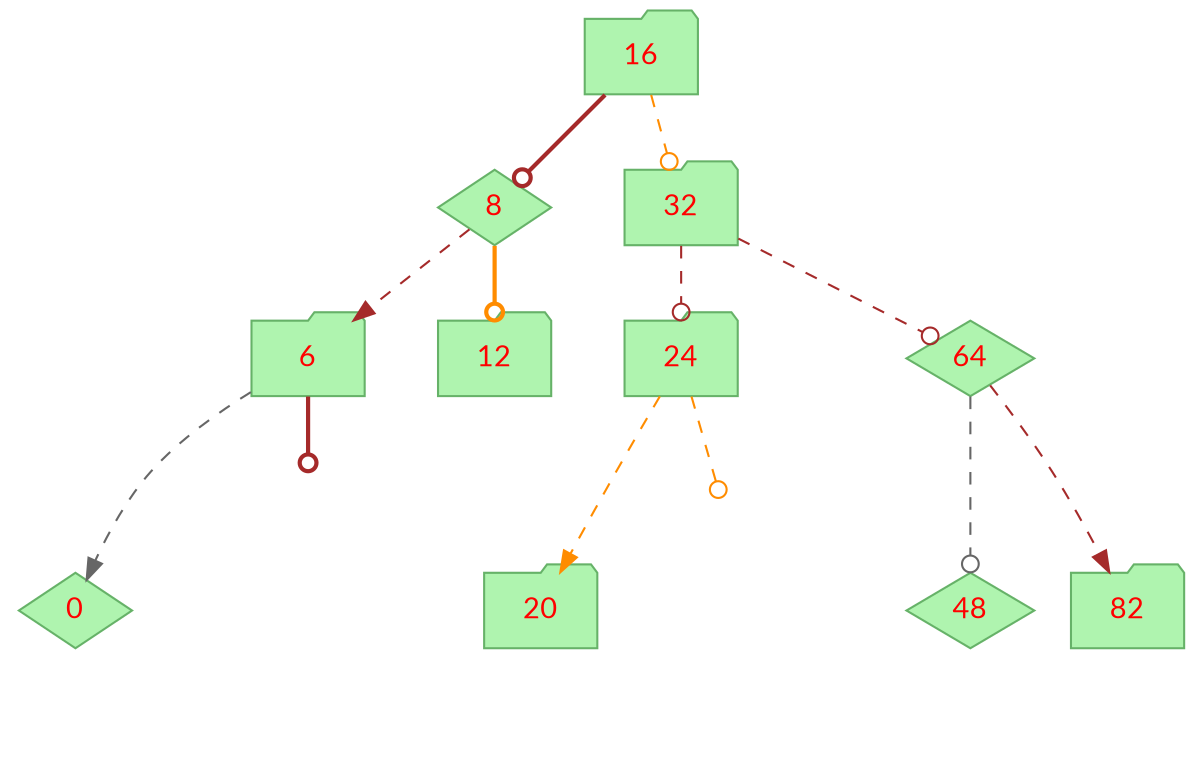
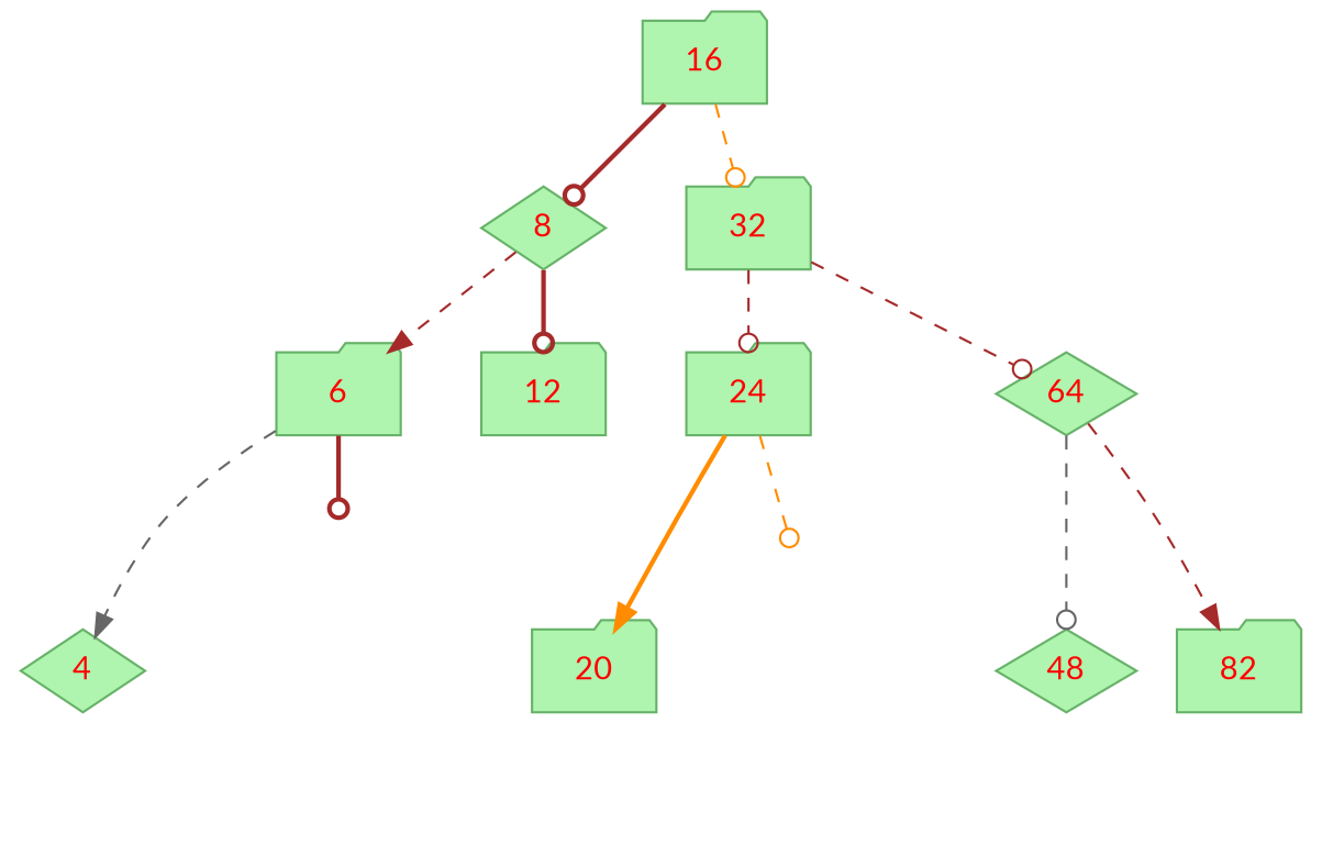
  digraph {
    fontname=Lato
    node [color="#66B268" fillcolor="#AFF4AF" fontcolor=red fontname=Lato shape=folder style=filled]
    edge [arrowhead=odot color=brown fontname=Lato style=dashed]
    n1 [label=16]
    n2 [label=8 shape=diamond]
    n3 [label=32]
    n4 [label=6]
    n5 [label=12]
    n6 [label=24]
    n7 [label=64 shape=diamond]
-   n8 [label=0 shape=diamond]
+   n8 [label=4 shape=diamond]
    l1555093762 [shape=circle style=invis]
    n10 [label=20]
    l99550389 [shape=circle style=invis]
    n12 [label=48 shape=diamond]
    n13 [label=82]
    n1 -> n2 [style=bold]
    n1 -> n3 [color=darkorange]
    n2 -> n4 [arrowhead=normal]
-   n2 -> n5 [color=darkorange style=bold]
+   n2 -> n5 [style=bold]
    n3 -> n6
    n3 -> n7
    n4 -> n8 [arrowhead=normal color=gray40]
    n4 -> l1555093762 [style=bold]
-   n6 -> n10 [arrowhead=normal color=darkorange]
+   n6 -> n10 [arrowhead=normal color=darkorange style=bold]
    n6 -> l99550389 [color=darkorange]
    n7 -> n12 [color=gray40]
    n7 -> n13 [arrowhead=normal]
  }
